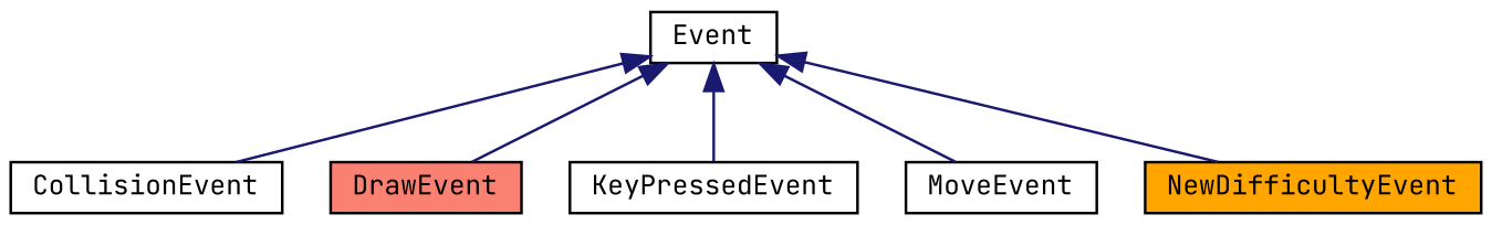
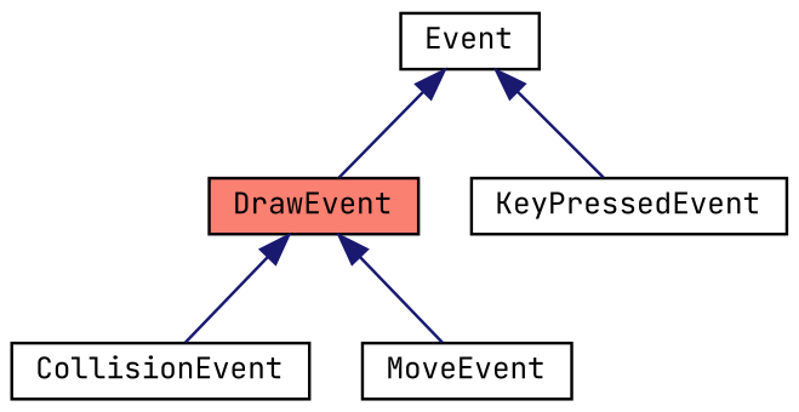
  digraph {
    fontname="JetBrains Mono"
    rankdir=TB
    node [color=black fillcolor=white fontname="JetBrains Mono" fontsize=10 shape=record style=filled]
    edge [color=midnightblue dir=back fontname="JetBrains Mono" fontsize=10 labelfontname=Helvetica labelfontsize=10 style=solid]
    n1 [height=0.2 label=Event width=0.4]
    n2 [height=0.2 label=CollisionEvent width=0.4]
    n3 [fillcolor=salmon height=0.2 label=DrawEvent width=0.4]
    n4 [height=0.2 label=KeyPressedEvent width=0.4]
    n5 [height=0.2 label=MoveEvent width=0.4]
-   n6 [fillcolor=orange height=0.2 label=NewDifficultyEvent width=0.4]
-   n1 -> n2
+   n3 -> n2
    n1 -> n3
    n1 -> n4
-   n1 -> n5
-   n1 -> n6
+   n3 -> n5
  }
